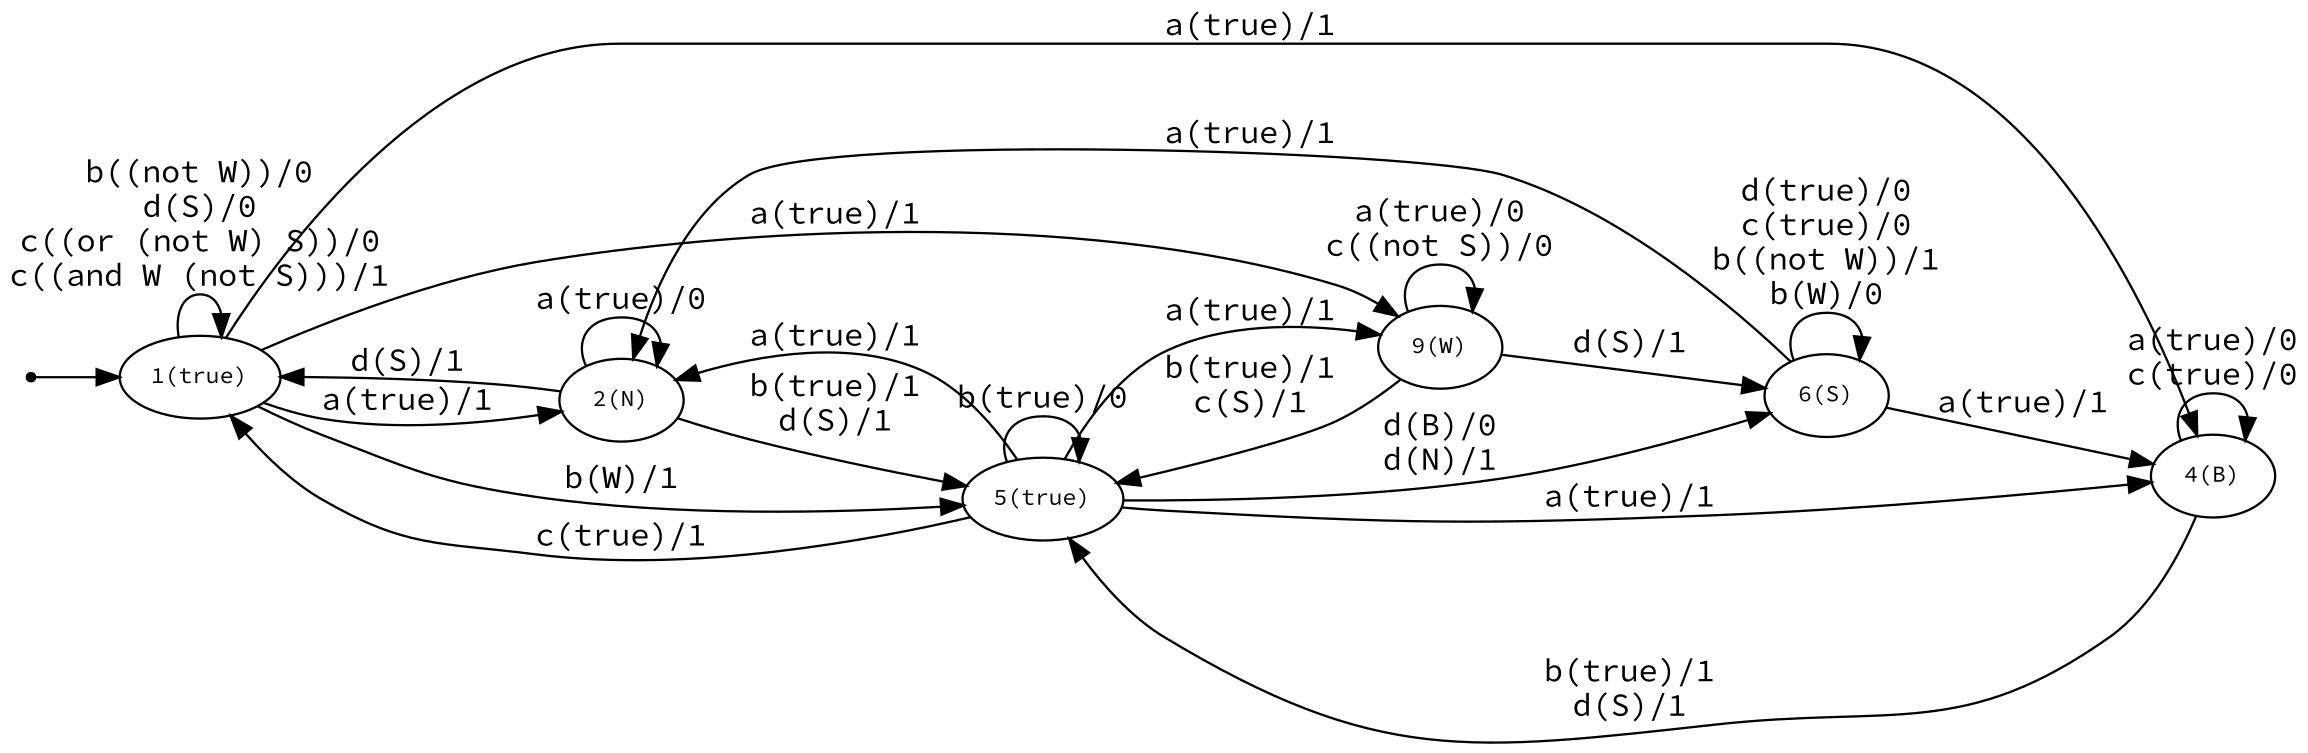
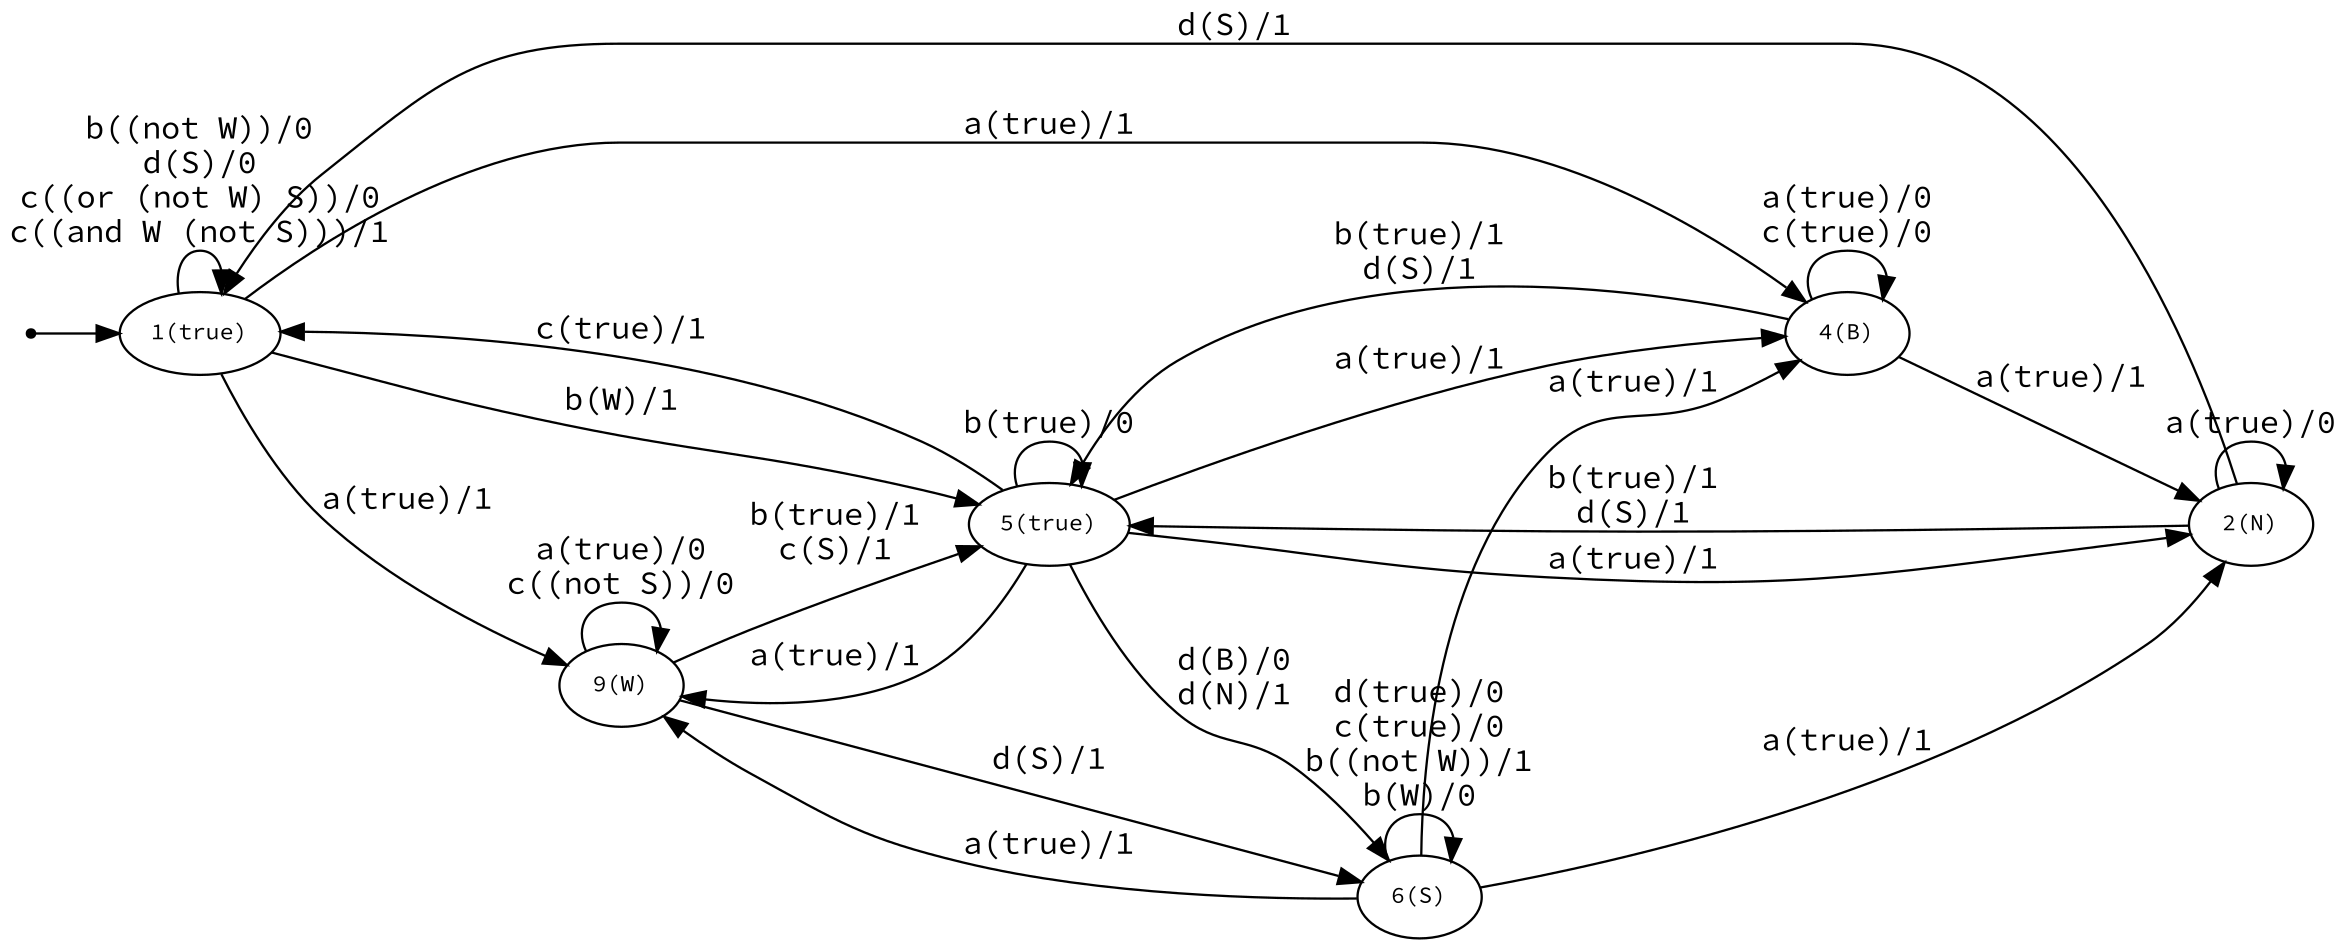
  digraph {
    fontname="Source Code Pro"
    rankdir=LR
    node [fontname="Source Code Pro" fontsize=10]
    edge [fontname="Source Code Pro"]
    i [color=Black fillcolor=black shape=point style=filled]
    n2 [label="1(true)"]
    n3 [label="2(N)"]
    n4 [label="9(W)"]
    n5 [label="4(B)"]
    n6 [label="5(true)"]
    n7 [label="6(S)"]
    i -> n2
    n2 -> n2 [label="b((not W))/0\nd(S)/0\nc((or (not W) S))/0\nc((and W (not S)))/1"]
-   n2 -> n3 [label="a(true)/1"]
+   n5 -> n3 [label="a(true)/1"]
    n2 -> n4 [label="a(true)/1"]
    n2 -> n5 [label="a(true)/1"]
    n2 -> n6 [label="b(W)/1"]
    n3 -> n2 [label="d(S)/1"]
    n3 -> n3 [label="a(true)/0"]
    n3 -> n6 [label="b(true)/1\nd(S)/1"]
    n4 -> n4 [label="a(true)/0\nc((not S))/0"]
    n4 -> n6 [label="b(true)/1\nc(S)/1"]
    n4 -> n7 [label="d(S)/1"]
    n5 -> n5 [label="a(true)/0\nc(true)/0"]
    n5 -> n6 [label="b(true)/1\nd(S)/1"]
    n6 -> n2 [label="c(true)/1"]
    n6 -> n3 [label="a(true)/1"]
    n6 -> n4 [label="a(true)/1"]
    n6 -> n5 [label="a(true)/1"]
    n6 -> n6 [label="b(true)/0"]
    n6 -> n7 [label="d(B)/0\nd(N)/1"]
    n7 -> n3 [label="a(true)/1"]
+   n7 -> n4 [label="a(true)/1"]
    n7 -> n5 [label="a(true)/1"]
    n7 -> n7 [label="d(true)/0\nc(true)/0\nb((not W))/1\nb(W)/0"]
  }
